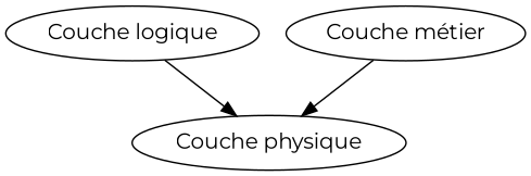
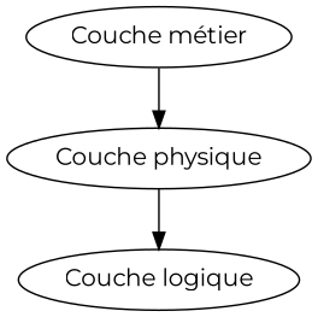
  digraph {
    fontname=Montserrat
    node [fontname=Montserrat]
    edge [fontname=Montserrat]
    n1 [label="Couche physique"]
    n2 [label="Couche logique"]
    n3 [label="Couche métier"]
-   n2 -> n1
+   n1 -> n2
    n3 -> n1
  }
